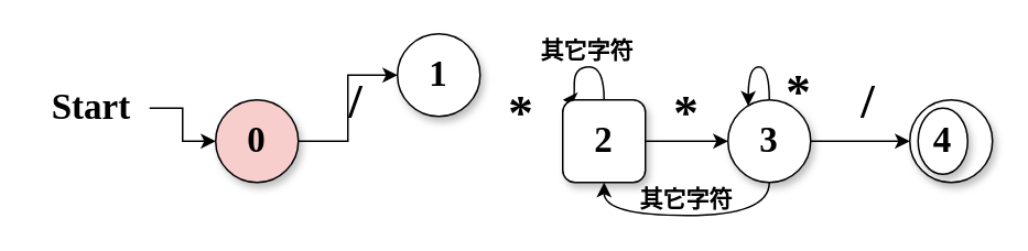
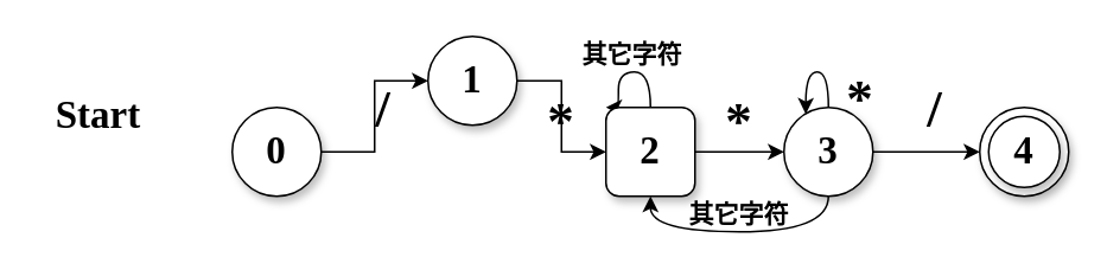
  <mxCell id="0" />
  <mxCell id="1" parent="0" />
  <mxCell id="2" style="edgeStyle=orthogonalEdgeStyle;rounded=0;orthogonalLoop=1;jettySize=auto;html=1;" edge="1" parent="1" source="3" target="5"><mxGeometry relative="1" as="geometry" /></mxCell>
- <mxCell id="3" value="&lt;b&gt;&lt;font style=&quot;font-size: 22px&quot;&gt;0&lt;/font&gt;&lt;/b&gt;" style="ellipse;whiteSpace=wrap;html=1;rounded=0;shadow=1;comic=0;labelBackgroundColor=none;strokeWidth=1;fontFamily=Verdana;fontSize=12;align=center;fillColor=#f8cecc;" vertex="1" parent="1"><mxGeometry x="130" y="60" width="50" height="50" as="geometry" /></mxCell>
+ <mxCell id="3" value="&lt;b&gt;&lt;font style=&quot;font-size: 22px&quot;&gt;0&lt;/font&gt;&lt;/b&gt;" style="ellipse;whiteSpace=wrap;html=1;rounded=0;shadow=1;comic=0;labelBackgroundColor=none;strokeWidth=1;fontFamily=Verdana;fontSize=12;align=center;" vertex="1" parent="1"><mxGeometry x="130" y="60" width="50" height="50" as="geometry" /></mxCell>
+ <mxCell id="4" style="edgeStyle=orthogonalEdgeStyle;rounded=0;orthogonalLoop=1;jettySize=auto;html=1;exitX=1;exitY=0.5;exitDx=0;exitDy=0;entryX=0;entryY=0.5;entryDx=0;entryDy=0;" edge="1" parent="1" source="5" target="8"><mxGeometry relative="1" as="geometry" /></mxCell>
  <mxCell id="5" value="&lt;b&gt;&lt;font style=&quot;font-size: 22px&quot;&gt;1&lt;/font&gt;&lt;/b&gt;" style="ellipse;whiteSpace=wrap;html=1;rounded=0;shadow=1;comic=0;labelBackgroundColor=none;strokeWidth=1;fontFamily=Verdana;fontSize=12;align=center;" vertex="1" parent="1"><mxGeometry x="240" y="20" width="50" height="50" as="geometry" /></mxCell>
  <mxCell id="6" style="edgeStyle=orthogonalEdgeStyle;rounded=0;orthogonalLoop=1;jettySize=auto;html=1;exitX=1;exitY=0.5;exitDx=0;exitDy=0;entryX=0;entryY=0.5;entryDx=0;entryDy=0;" edge="1" parent="1" source="8" target="11"><mxGeometry relative="1" as="geometry" /></mxCell>
  <mxCell id="7" style="edgeStyle=orthogonalEdgeStyle;orthogonalLoop=1;jettySize=auto;html=1;curved=1;entryX=0;entryY=0;entryDx=0;entryDy=0;" edge="1" parent="1" source="8" target="8"><mxGeometry relative="1" as="geometry"><mxPoint x="350" y="50" as="targetPoint" /><Array as="points"><mxPoint x="365" y="40" /><mxPoint x="347" y="40" /></Array></mxGeometry></mxCell>
  <mxCell id="8" value="&lt;b&gt;&lt;font style=&quot;font-size: 22px&quot;&gt;2&lt;/font&gt;&lt;/b&gt;" style="whiteSpace=wrap;html=1;shadow=1;comic=0;labelBackgroundColor=none;strokeWidth=1;fontFamily=Verdana;fontSize=12;align=center;rounded=1;" vertex="1" parent="1"><mxGeometry x="340" y="60" width="50" height="50" as="geometry" /></mxCell>
  <mxCell id="9" style="edgeStyle=orthogonalEdgeStyle;rounded=0;orthogonalLoop=1;jettySize=auto;html=1;exitX=1;exitY=0.5;exitDx=0;exitDy=0;entryX=0;entryY=0.5;entryDx=0;entryDy=0;" edge="1" parent="1" source="11" target="12"><mxGeometry relative="1" as="geometry" /></mxCell>
  <mxCell id="10" style="edgeStyle=orthogonalEdgeStyle;curved=1;orthogonalLoop=1;jettySize=auto;html=1;entryX=0.5;entryY=1;entryDx=0;entryDy=0;exitX=0.5;exitY=1;exitDx=0;exitDy=0;" edge="1" parent="1" source="11" target="8"><mxGeometry relative="1" as="geometry"><Array as="points"><mxPoint x="465" y="130" /><mxPoint x="365" y="130" /></Array></mxGeometry></mxCell>
  <mxCell id="11" value="&lt;b&gt;&lt;font style=&quot;font-size: 22px&quot;&gt;3&lt;/font&gt;&lt;/b&gt;" style="ellipse;whiteSpace=wrap;html=1;rounded=0;shadow=1;comic=0;labelBackgroundColor=none;strokeWidth=1;fontFamily=Verdana;fontSize=12;align=center;" vertex="1" parent="1"><mxGeometry x="440" y="60" width="50" height="50" as="geometry" /></mxCell>
  <mxCell id="12" value="" style="ellipse;whiteSpace=wrap;html=1;rounded=0;shadow=1;comic=0;labelBackgroundColor=none;strokeWidth=1;fontFamily=Verdana;fontSize=12;align=center;" vertex="1" parent="1"><mxGeometry x="550" y="60" width="50" height="50" as="geometry" /></mxCell>
- <mxCell id="13" style="edgeStyle=orthogonalEdgeStyle;rounded=0;orthogonalLoop=1;jettySize=auto;html=1;entryX=0;entryY=0.5;entryDx=0;entryDy=0;" edge="1" parent="1" source="14" target="3"><mxGeometry relative="1" as="geometry" /></mxCell>
  <mxCell id="14" value="&lt;b&gt;&lt;font style=&quot;font-size: 22px&quot; face=&quot;Comic Sans MS&quot;&gt;Start&lt;/font&gt;&lt;/b&gt;" style="text;html=1;strokeColor=none;fillColor=none;align=center;verticalAlign=middle;whiteSpace=wrap;rounded=0;" vertex="1" parent="1"><mxGeometry x="20" y="50" width="70" height="30" as="geometry" /></mxCell>
  <mxCell id="15" value="&lt;b&gt;&lt;font style=&quot;font-size: 30px&quot; face=&quot;Comic Sans MS&quot;&gt;/&lt;/font&gt;&lt;/b&gt;" style="text;html=1;strokeColor=none;fillColor=none;align=center;verticalAlign=middle;whiteSpace=wrap;rounded=0;" vertex="1" parent="1"><mxGeometry x="200" y="50" width="30" height="20" as="geometry" /></mxCell>
  <mxCell id="16" value="&lt;b&gt;&lt;font style=&quot;font-size: 30px&quot; face=&quot;Comic Sans MS&quot;&gt;*&lt;/font&gt;&lt;/b&gt;" style="text;html=1;strokeColor=none;fillColor=none;align=center;verticalAlign=middle;whiteSpace=wrap;rounded=0;" vertex="1" parent="1"><mxGeometry x="300" y="57" width="30" height="20" as="geometry" /></mxCell>
  <mxCell id="17" value="&lt;b&gt;&lt;font style=&quot;font-size: 30px&quot; face=&quot;Comic Sans MS&quot;&gt;/&lt;/font&gt;&lt;/b&gt;" style="text;html=1;strokeColor=none;fillColor=none;align=center;verticalAlign=middle;whiteSpace=wrap;rounded=0;" vertex="1" parent="1"><mxGeometry x="510" y="50" width="30" height="20" as="geometry" /></mxCell>
  <mxCell id="18" value="&lt;b&gt;&lt;font style=&quot;font-size: 30px&quot; face=&quot;Comic Sans MS&quot;&gt;*&lt;/font&gt;&lt;/b&gt;" style="text;html=1;strokeColor=none;fillColor=none;align=center;verticalAlign=middle;whiteSpace=wrap;rounded=0;" vertex="1" parent="1"><mxGeometry x="400" y="57" width="30" height="20" as="geometry" /></mxCell>
  <mxCell id="19" value="&lt;b&gt;&lt;font style=&quot;font-size: 14px&quot;&gt;其它字符&lt;/font&gt;&lt;/b&gt;" style="text;html=1;strokeColor=none;fillColor=none;align=center;verticalAlign=middle;whiteSpace=wrap;rounded=0;" vertex="1" parent="1"><mxGeometry x="320" y="20" width="70" height="20" as="geometry" /></mxCell>
  <mxCell id="20" value="&lt;b&gt;&lt;font style=&quot;font-size: 14px&quot;&gt;其它字符&lt;/font&gt;&lt;/b&gt;" style="text;html=1;strokeColor=none;fillColor=none;align=center;verticalAlign=middle;whiteSpace=wrap;rounded=0;" vertex="1" parent="1"><mxGeometry x="380" y="110" width="70" height="20" as="geometry" /></mxCell>
- <mxCell id="21" value="&lt;b&gt;&lt;font style=&quot;font-size: 22px&quot;&gt;4&lt;/font&gt;&lt;/b&gt;" style="ellipse;whiteSpace=wrap;html=1;rounded=0;shadow=1;comic=0;labelBackgroundColor=none;strokeWidth=1;fontFamily=Verdana;fontSize=12;align=center;" vertex="1" parent="1"><mxGeometry x="555" y="65" width="30" height="40" as="geometry" /></mxCell>
+ <mxCell id="21" value="&lt;b&gt;&lt;font style=&quot;font-size: 22px&quot;&gt;4&lt;/font&gt;&lt;/b&gt;" style="ellipse;whiteSpace=wrap;html=1;rounded=0;shadow=1;comic=0;labelBackgroundColor=none;strokeWidth=1;fontFamily=Verdana;fontSize=12;align=center;" vertex="1" parent="1"><mxGeometry x="555" y="65" width="40" height="40" as="geometry" /></mxCell>
  <mxCell id="22" style="edgeStyle=orthogonalEdgeStyle;curved=1;orthogonalLoop=1;jettySize=auto;html=1;entryX=0.245;entryY=0.073;entryDx=0;entryDy=0;entryPerimeter=0;" edge="1" parent="1" source="11" target="11"><mxGeometry relative="1" as="geometry"><Array as="points"><mxPoint x="465" y="40" /><mxPoint x="452" y="40" /></Array></mxGeometry></mxCell>
  <mxCell id="23" value="&lt;b&gt;&lt;font style=&quot;font-size: 30px&quot; face=&quot;Comic Sans MS&quot;&gt;*&lt;/font&gt;&lt;/b&gt;" style="text;html=1;strokeColor=none;fillColor=none;align=center;verticalAlign=middle;whiteSpace=wrap;rounded=0;" vertex="1" parent="1"><mxGeometry x="468" y="44" width="30" height="20" as="geometry" /></mxCell>
